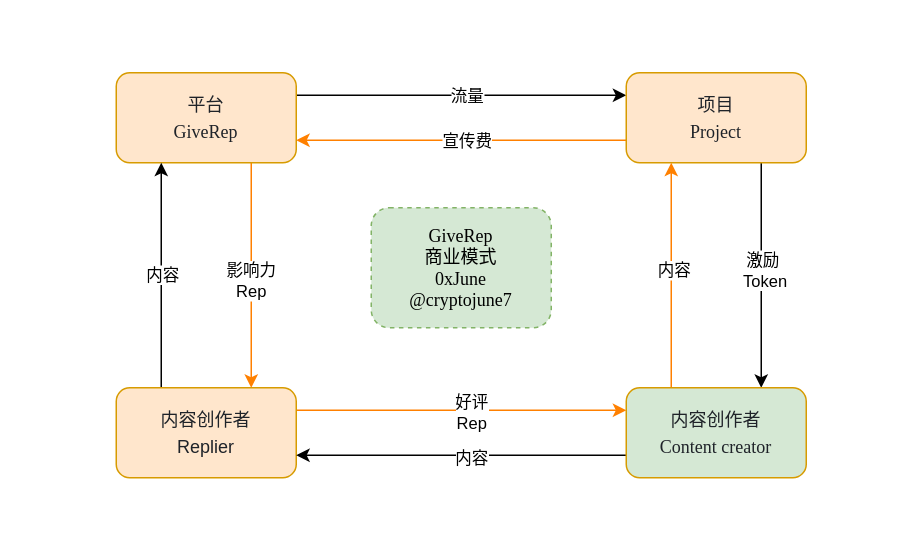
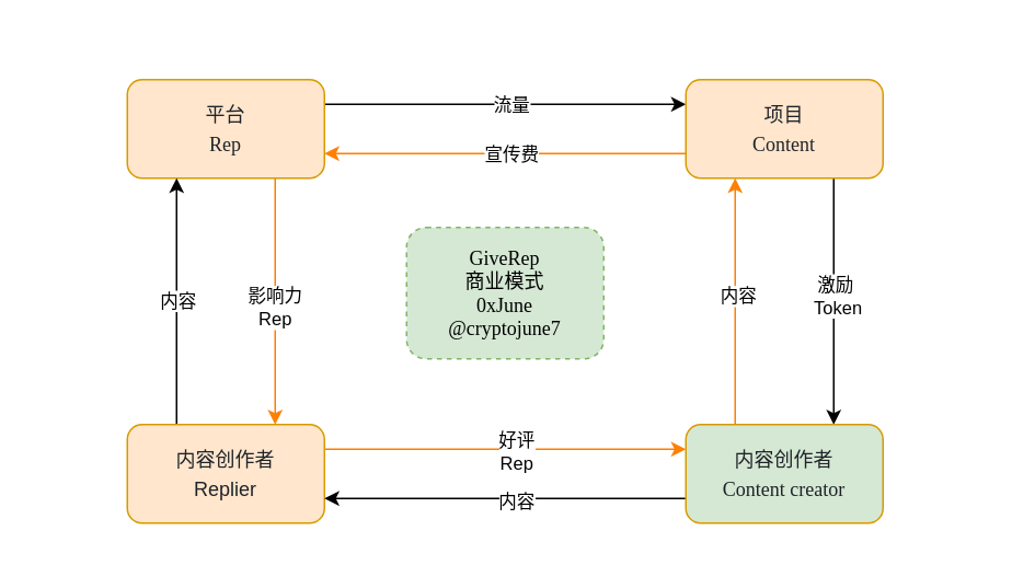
  <mxCell id="0" />
  <mxCell id="1" parent="0" />
  <mxCell id="2" value="" style="rounded=0;whiteSpace=wrap;html=1;strokeColor=none;" parent="1" vertex="1"><mxGeometry x="20.75" y="20.5" width="572.5" height="315" as="geometry" /></mxCell>
  <mxCell id="3" style="edgeStyle=orthogonalEdgeStyle;rounded=0;orthogonalLoop=1;jettySize=auto;html=1;exitX=1;exitY=0.25;exitDx=0;exitDy=0;entryX=0;entryY=0.25;entryDx=0;entryDy=0;" parent="1" source="6" target="11" edge="1"><mxGeometry relative="1" as="geometry" /></mxCell>
  <mxCell id="4" value="流量" style="edgeLabel;html=1;align=center;verticalAlign=middle;resizable=0;points=[];" parent="3" vertex="1" connectable="0"><mxGeometry x="-0.013" y="2" relative="1" as="geometry"><mxPoint x="4" y="2" as="offset" /></mxGeometry></mxCell>
  <mxCell id="5" value="&lt;div&gt;影响力&lt;/div&gt;Rep" style="edgeStyle=orthogonalEdgeStyle;rounded=0;orthogonalLoop=1;jettySize=auto;html=1;exitX=0.75;exitY=1;exitDx=0;exitDy=0;entryX=0.75;entryY=0;entryDx=0;entryDy=0;strokeColor=#FF8000;" parent="1" source="6" target="16" edge="1"><mxGeometry x="0.053" relative="1" as="geometry"><mxPoint as="offset" /></mxGeometry></mxCell>
- <mxCell id="6" value="&lt;div style=&quot;color: rgb(31, 35, 41); line-height: 50%;&quot;&gt;&lt;p&gt;&lt;font face=&quot;Comic Sans MS&quot;&gt;平台&lt;/font&gt;&lt;/p&gt;&lt;p&gt;&lt;span style=&quot;background-color: initial;&quot;&gt;&lt;font face=&quot;Comic Sans MS&quot;&gt;GiveRep&lt;/font&gt;&lt;/span&gt;&lt;/p&gt;&lt;/div&gt;&lt;span style=&quot;white-space-collapse: preserve;&quot;&gt;&lt;/span&gt;" style="rounded=1;whiteSpace=wrap;html=1;fillColor=#ffe6cc;strokeColor=#d79b00;labelPosition=center;verticalLabelPosition=middle;align=center;verticalAlign=middle;fontSize=12;" parent="1" vertex="1"><mxGeometry x="77" y="48" width="120" height="60" as="geometry" /></mxCell>
+ <mxCell id="6" value="&lt;div style=&quot;color: rgb(31, 35, 41); line-height: 50%;&quot;&gt;&lt;p&gt;&lt;font face=&quot;Comic Sans MS&quot;&gt;平台&lt;/font&gt;&lt;/p&gt;&lt;p&gt;&lt;span style=&quot;background-color: initial;&quot;&gt;&lt;font face=&quot;Comic Sans MS&quot;&gt;Rep&lt;/font&gt;&lt;/span&gt;&lt;/p&gt;&lt;/div&gt;&lt;span style=&quot;white-space-collapse: preserve;&quot;&gt;&lt;/span&gt;" style="rounded=1;whiteSpace=wrap;html=1;fillColor=#ffe6cc;strokeColor=#d79b00;labelPosition=center;verticalLabelPosition=middle;align=center;verticalAlign=middle;fontSize=12;" parent="1" vertex="1"><mxGeometry x="77" y="48" width="120" height="60" as="geometry" /></mxCell>
  <mxCell id="7" style="edgeStyle=orthogonalEdgeStyle;rounded=0;orthogonalLoop=1;jettySize=auto;html=1;exitX=0;exitY=0.75;exitDx=0;exitDy=0;entryX=1;entryY=0.75;entryDx=0;entryDy=0;strokeColor=#FF8000;" parent="1" source="11" target="6" edge="1"><mxGeometry relative="1" as="geometry" /></mxCell>
  <mxCell id="8" value="宣传费" style="edgeLabel;html=1;align=center;verticalAlign=middle;resizable=0;points=[];" parent="7" vertex="1" connectable="0"><mxGeometry x="-0.023" relative="1" as="geometry"><mxPoint as="offset" /></mxGeometry></mxCell>
  <mxCell id="9" style="edgeStyle=orthogonalEdgeStyle;rounded=0;orthogonalLoop=1;jettySize=auto;html=1;exitX=0.75;exitY=1;exitDx=0;exitDy=0;entryX=0.75;entryY=0;entryDx=0;entryDy=0;" parent="1" source="11" target="21" edge="1"><mxGeometry relative="1" as="geometry" /></mxCell>
  <mxCell id="10" value="&lt;div&gt;激励&lt;/div&gt;&amp;nbsp;Token" style="edgeLabel;html=1;align=center;verticalAlign=middle;resizable=0;points=[];" parent="9" vertex="1" connectable="0"><mxGeometry x="-0.052" y="2" relative="1" as="geometry"><mxPoint x="-2" as="offset" /></mxGeometry></mxCell>
- <mxCell id="11" value="&lt;div style=&quot;color: rgb(31, 35, 41); line-height: 50%;&quot;&gt;&lt;p&gt;&lt;font face=&quot;Comic Sans MS&quot;&gt;项目&lt;/font&gt;&lt;/p&gt;&lt;p&gt;&lt;font face=&quot;Comic Sans MS&quot;&gt;Project&lt;/font&gt;&lt;/p&gt;&lt;/div&gt;&lt;span style=&quot;white-space-collapse: preserve;&quot;&gt;&lt;/span&gt;" style="rounded=1;whiteSpace=wrap;html=1;fillColor=#ffe6cc;strokeColor=#d79b00;labelPosition=center;verticalLabelPosition=middle;align=center;verticalAlign=middle;flipV=0;flipH=1;fontSize=12;" parent="1" vertex="1"><mxGeometry x="417" y="48" width="120" height="60" as="geometry" /></mxCell>
+ <mxCell id="11" value="&lt;div style=&quot;color: rgb(31, 35, 41); line-height: 50%;&quot;&gt;&lt;p&gt;&lt;font face=&quot;Comic Sans MS&quot;&gt;项目&lt;/font&gt;&lt;/p&gt;&lt;p&gt;&lt;font face=&quot;Comic Sans MS&quot;&gt;Content&lt;/font&gt;&lt;/p&gt;&lt;/div&gt;&lt;span style=&quot;white-space-collapse: preserve;&quot;&gt;&lt;/span&gt;" style="rounded=1;whiteSpace=wrap;html=1;fillColor=#ffe6cc;strokeColor=#d79b00;labelPosition=center;verticalLabelPosition=middle;align=center;verticalAlign=middle;flipV=0;flipH=1;fontSize=12;" parent="1" vertex="1"><mxGeometry x="417" y="48" width="120" height="60" as="geometry" /></mxCell>
  <mxCell id="12" style="edgeStyle=orthogonalEdgeStyle;rounded=0;orthogonalLoop=1;jettySize=auto;html=1;exitX=1;exitY=0.25;exitDx=0;exitDy=0;entryX=0;entryY=0.25;entryDx=0;entryDy=0;strokeColor=#FF8000;" parent="1" source="16" target="21" edge="1"><mxGeometry relative="1" as="geometry" /></mxCell>
  <mxCell id="13" value="好评&lt;div&gt;Rep&lt;/div&gt;" style="edgeLabel;html=1;align=center;verticalAlign=middle;resizable=0;points=[];" parent="12" vertex="1" connectable="0"><mxGeometry x="0.059" y="-1" relative="1" as="geometry"><mxPoint as="offset" /></mxGeometry></mxCell>
  <mxCell id="14" style="edgeStyle=orthogonalEdgeStyle;rounded=0;orthogonalLoop=1;jettySize=auto;html=1;exitX=0.25;exitY=0;exitDx=0;exitDy=0;entryX=0.25;entryY=1;entryDx=0;entryDy=0;" parent="1" source="16" target="6" edge="1"><mxGeometry relative="1" as="geometry" /></mxCell>
  <mxCell id="15" value="内容" style="edgeLabel;html=1;align=center;verticalAlign=middle;resizable=0;points=[];" parent="14" vertex="1" connectable="0"><mxGeometry x="0.007" relative="1" as="geometry"><mxPoint as="offset" /></mxGeometry></mxCell>
  <mxCell id="16" value="&lt;div style=&quot;color: rgb(31, 35, 41); line-height: 50%;&quot;&gt;&lt;p&gt;&lt;span style=&quot;font-family: &amp;quot;Comic Sans MS&amp;quot;; background-color: initial;&quot;&gt;内容创作者&lt;/span&gt;&lt;br&gt;&lt;/p&gt;&lt;p&gt;Replier&lt;br&gt;&lt;/p&gt;&lt;/div&gt;&lt;span style=&quot;white-space-collapse: preserve;&quot;&gt;&lt;/span&gt;" style="rounded=1;whiteSpace=wrap;html=1;fillColor=#ffe6cc;strokeColor=#d79b00;labelPosition=center;verticalLabelPosition=middle;align=center;verticalAlign=middle;flipV=0;flipH=1;fontSize=12;" parent="1" vertex="1"><mxGeometry x="77" y="258" width="120" height="60" as="geometry" /></mxCell>
  <mxCell id="17" style="edgeStyle=orthogonalEdgeStyle;rounded=0;orthogonalLoop=1;jettySize=auto;html=1;exitX=0.25;exitY=0;exitDx=0;exitDy=0;entryX=0.25;entryY=1;entryDx=0;entryDy=0;strokeColor=#FF8000;" parent="1" source="21" target="11" edge="1"><mxGeometry relative="1" as="geometry"><mxPoint x="447" y="128" as="targetPoint" /></mxGeometry></mxCell>
  <mxCell id="18" value="内容" style="edgeLabel;html=1;align=center;verticalAlign=middle;resizable=0;points=[];" parent="17" vertex="1" connectable="0"><mxGeometry x="0.052" y="-1" relative="1" as="geometry"><mxPoint as="offset" /></mxGeometry></mxCell>
  <mxCell id="19" style="edgeStyle=orthogonalEdgeStyle;rounded=0;orthogonalLoop=1;jettySize=auto;html=1;exitX=0;exitY=0.75;exitDx=0;exitDy=0;entryX=1;entryY=0.75;entryDx=0;entryDy=0;" parent="1" source="21" target="16" edge="1"><mxGeometry relative="1" as="geometry" /></mxCell>
  <mxCell id="20" value="内容" style="edgeLabel;html=1;align=center;verticalAlign=middle;resizable=0;points=[];" parent="19" vertex="1" connectable="0"><mxGeometry x="-0.089" y="1" relative="1" as="geometry"><mxPoint x="-4" as="offset" /></mxGeometry></mxCell>
  <mxCell id="21" value="&lt;div style=&quot;color: rgb(31, 35, 41); line-height: 50%;&quot;&gt;&lt;p&gt;&lt;span style=&quot;white-space:pre-wrap;&quot;&gt;&lt;/span&gt;&lt;/p&gt;&lt;div style=&quot;font-weight: normal; color: rgb(31, 35, 41);&quot;&gt;&lt;p&gt;内容创作者&lt;/p&gt;&lt;p&gt;Content creator&lt;/p&gt;&lt;/div&gt;&lt;/div&gt;&lt;span style=&quot;white-space-collapse: preserve;&quot;&gt;&lt;/span&gt;" style="rounded=1;whiteSpace=wrap;html=1;fillColor=#d5e8d4;strokeColor=#d79b00;labelPosition=center;verticalLabelPosition=middle;align=center;verticalAlign=middle;fontFamily=Comic Sans MS;flipV=0;flipH=1;fontSize=12;" parent="1" vertex="1"><mxGeometry x="417" y="258" width="120" height="60" as="geometry" /></mxCell>
  <mxCell id="22" value="GiveRep&lt;div&gt;商业模式&lt;/div&gt;&lt;div&gt;0xJune&lt;/div&gt;&lt;div&gt;@cryptojune7&lt;/div&gt;" style="rounded=1;whiteSpace=wrap;html=1;fillColor=#d5e8d4;strokeColor=#82b366;fontFamily=Comic Sans MS;dashed=1;" vertex="1" parent="1"><mxGeometry x="247" y="138" width="120" height="80" as="geometry" /></mxCell>
